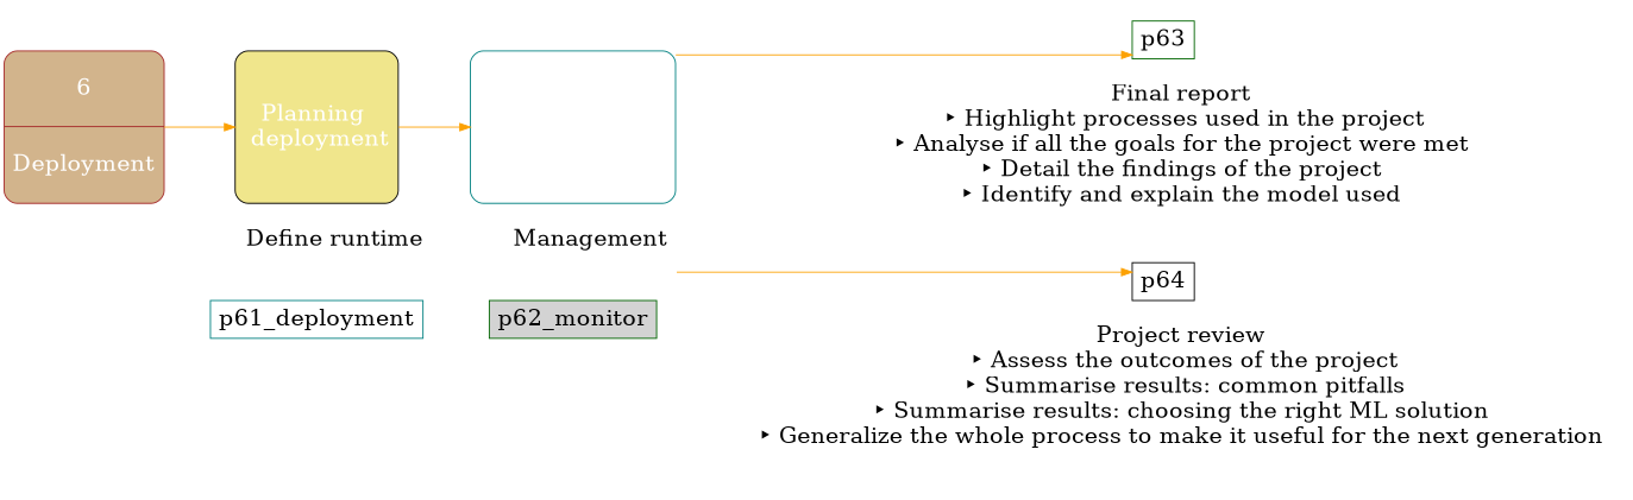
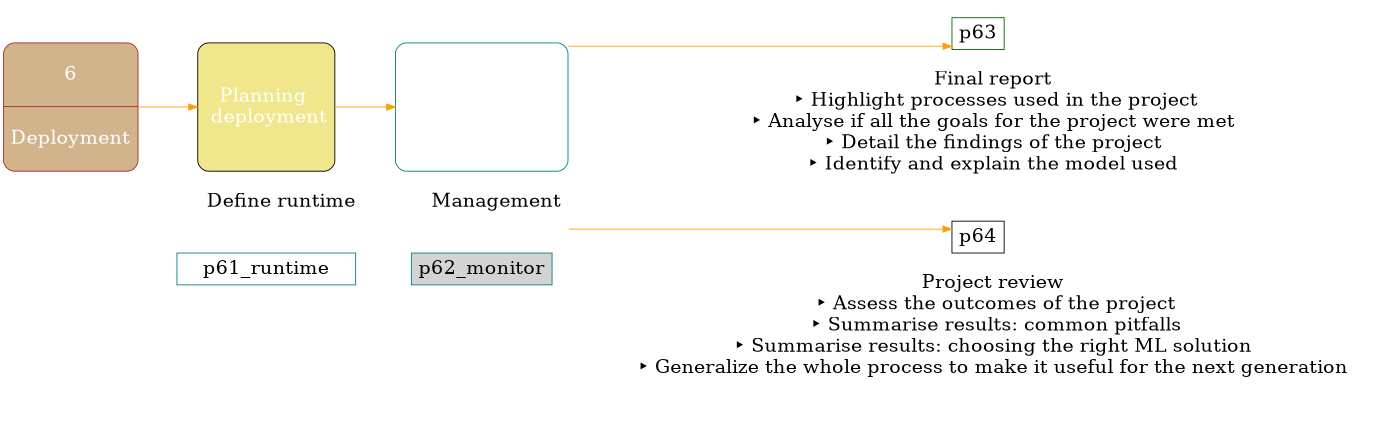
  digraph {
    rankdir=LR
    splines=ortho
    node [color=none fontsize=22 shape=box]
    edge [color="#fca103"]
    n1 [color=black fillcolor=khaki fontcolor=white height=2 label="Planning \n deployment" shape=record style="rounded,filled" width=2]
    n2 [label=<     Define runtime<br ALIGN = 'CENTER'/>      >]
-   p61_runtime [color=teal fillcolor=white style=filled label=p61_deployment]
+   p61_runtime [color=teal fillcolor=white style=filled]
    n4 [color=teal fillcolor=white fontcolor=white height=2 label="Maintenance \n and monitoring" shape=record style="rounded,filled" width=2]
    n5 [label=<     Management<br ALIGN = 'CENTER'/>      >]
-   p62_monitor [color=darkgreen fillcolor=lightgrey style=filled]
+   p62_monitor [color=teal fillcolor=lightgrey style=filled]
    p63 [color=darkgreen fillcolor=white style=filled]
    n8 [label=<     Final report<br ALIGN = 'CENTER'/>      &#8227; Highlight processes used in the project<br ALIGN = 'CENTER'/>     &#8227; Analyse if all the goals for the project were met<br ALIGN = 'CENTER'/>     &#8227; Detail the findings of the project<br ALIGN = 'CENTER'/>     &#8227; Identify and explain the model used<br ALIGN = 'CENTER'/>     >]
    p64 [color=black fillcolor=white style=filled]
    n10 [label=<     Project review<br ALIGN = 'CENTER'/>      &#8227; Assess the outcomes of the project<br ALIGN = 'CENTER'/>      &#8227; Summarise results: common pitfalls<br ALIGN = 'CENTER'/>     &#8227; Summarise results: choosing the right ML solution<br ALIGN = 'CENTER'/>     &#8227; Generalize the whole process to make it useful for the next generation<br ALIGN = 'CENTER'/>     >]
    n11 [color=brown fillcolor=tan fontcolor=white height=2 label="6 | Deployment" shape=record style="rounded,filled" width=2]
    subgraph cluster_1 {
      color=white
      rank=same
      n1
      n2
      p61_runtime
    }
    subgraph cluster_2 {
      color=white
      rank=same
      n4
      n5
      p62_monitor
    }
    subgraph cluster_3 {
      color=white
      rank=same
      p63
      n8
    }
    subgraph cluster_4 {
      color=white
      rank=same
      p64
      n10
    }
    n1 -> n4
    n4 -> p63
    n5 -> p64
    n11 -> n1
  }
